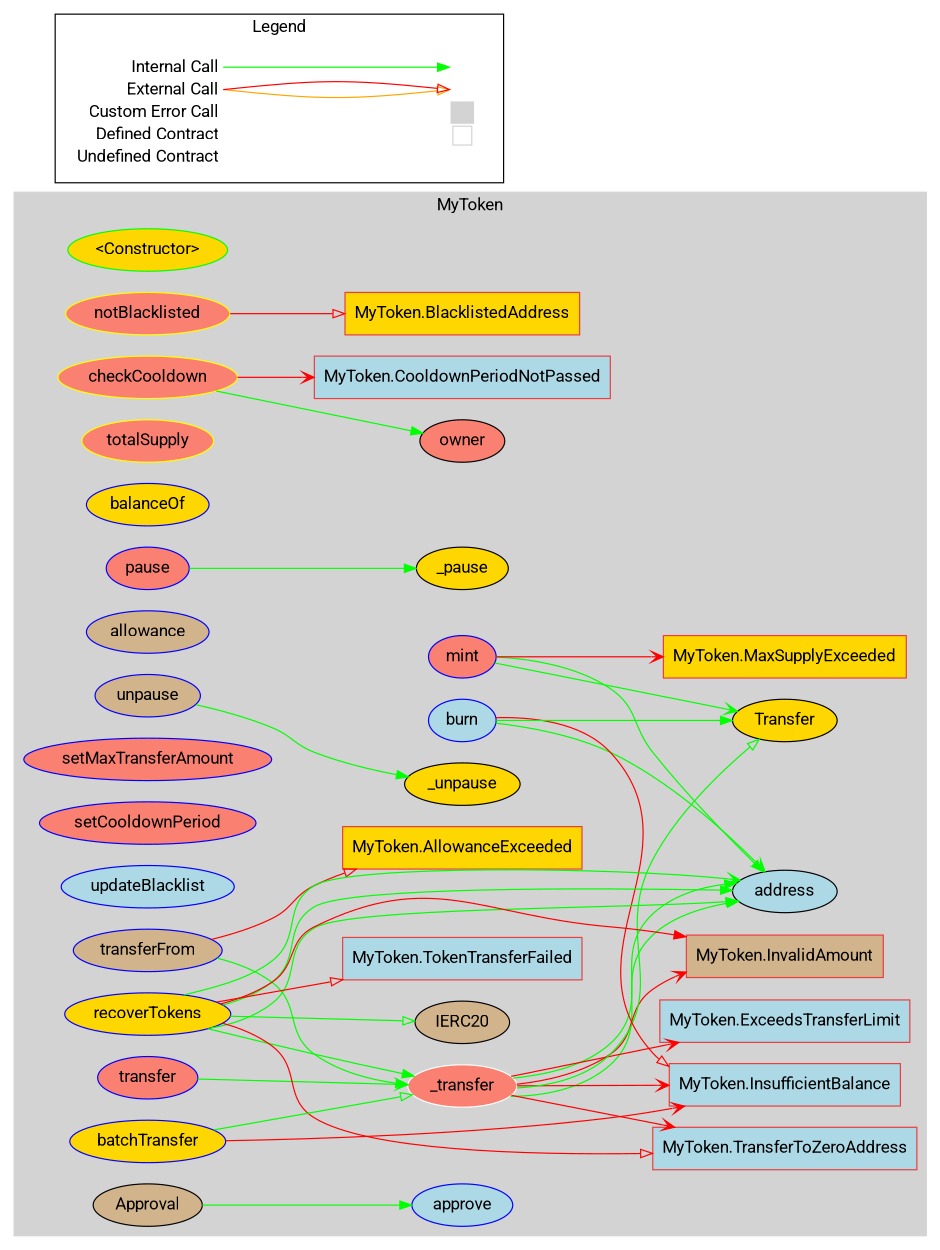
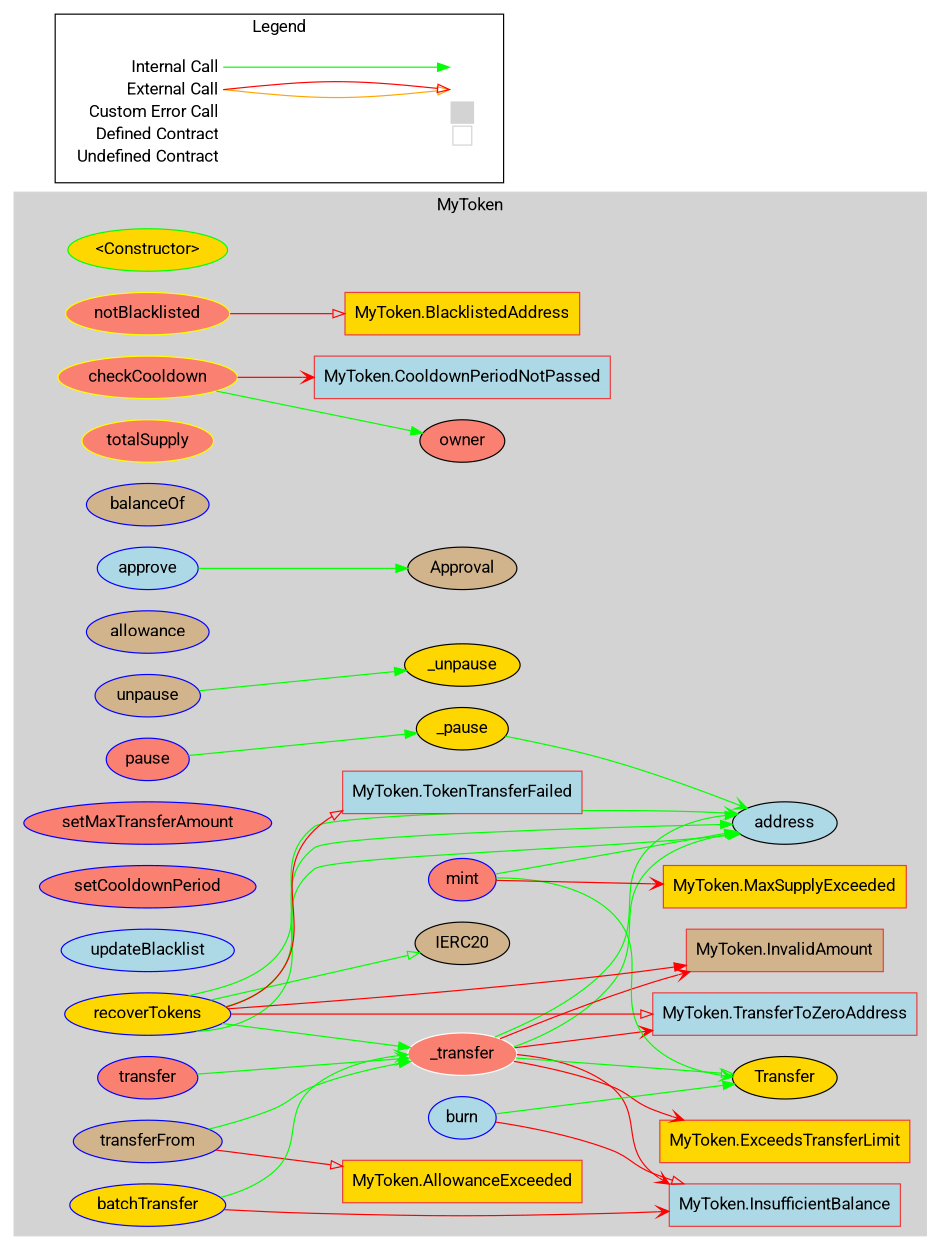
  digraph {
    compound=true
    fontname=Roboto
    rankdir=LR
    node [color=blue fillcolor=salmon fontname=Roboto style=filled]
    edge [arrowhead=normal color=green fontname=Roboto]
    n1 [color=green fillcolor=gold label="<Constructor>"]
    n2 [color=yellow label=notBlacklisted]
    n3 [color=yellow label=checkCooldown]
    n4 [color=yellow label=totalSupply]
-   n5 [fillcolor=gold label=balanceOf]
+   n5 [fillcolor=tan label=balanceOf]
    n6 [color=white label=_transfer]
    n7 [label=transfer]
    n8 [fillcolor=tan label=allowance]
    n9 [fillcolor=lightblue label=approve]
    n10 [fillcolor=tan label=transferFrom]
    n11 [label=mint]
    n12 [fillcolor=lightblue label=burn]
    n13 [label=setMaxTransferAmount]
    n14 [label=setCooldownPeriod]
    n15 [fillcolor=lightblue label=updateBlacklist]
    n16 [label=pause]
    n17 [fillcolor=tan label=unpause]
    n18 [fillcolor=gold label=recoverTokens]
    n19 [fillcolor=gold label=batchTransfer]
    "MyToken.BlacklistedAddress" [color=brown2 fillcolor=gold shape=box]
    n21 [label=owner color=""]
    "MyToken.CooldownPeriodNotPassed" [color=brown2 fillcolor=lightblue shape=box]
    n23 [fillcolor=lightblue label=address color=""]
    "MyToken.TransferToZeroAddress" [color=brown2 fillcolor=lightblue shape=box]
    "MyToken.InvalidAmount" [color=brown2 fillcolor=tan shape=box]
-   "MyToken.ExceedsTransferLimit" [color=brown2 fillcolor=lightblue shape=box]
+   "MyToken.ExceedsTransferLimit" [color=brown2 fillcolor=gold shape=box]
    "MyToken.InsufficientBalance" [color=brown2 fillcolor=lightblue shape=box]
    n28 [fillcolor=gold label=Transfer color=""]
    n29 [fillcolor=tan label=Approval color=""]
    "MyToken.AllowanceExceeded" [color=brown2 fillcolor=gold shape=box]
    "MyToken.MaxSupplyExceeded" [color=brown2 fillcolor=gold shape=box]
    n32 [fillcolor=gold label=_pause color=""]
    n33 [fillcolor=gold label=_unpause color=""]
    n34 [fillcolor=tan label=IERC20 color=""]
    "MyToken.TokenTransferFailed" [color=brown2 fillcolor=lightblue shape=box]
    n36 [label=<<table border="0" cellpadding="2" cellspacing="0" cellborder="0">   <tr><td align="right" port="i1">Internal Call</td></tr>   <tr><td align="right" port="i2">External Call</td></tr>   <tr><td align="right" port="i2">Custom Error Call</td></tr>   <tr><td align="right" port="i3">Defined Contract</td></tr>   <tr><td align="right" port="i4">Undefined Contract</td></tr>   </table>> shape=plaintext color="" fillcolor="" style=""]
    n37 [label=<<table border="0" cellpadding="2" cellspacing="0" cellborder="0">   <tr><td port="i1">&nbsp;&nbsp;&nbsp;</td></tr>   <tr><td port="i2">&nbsp;&nbsp;&nbsp;</td></tr>   <tr><td port="i3" bgcolor="lightgray">&nbsp;&nbsp;&nbsp;</td></tr>   <tr><td port="i4">     <table border="1" cellborder="0" cellspacing="0" cellpadding="7" color="lightgray">       <tr>        <td></td>       </tr>      </table>   </td></tr>   </table>> shape=plaintext color="" fillcolor="" style=""]
    subgraph cluster_1 {
      bgcolor=lightgray
      color=lightgray
      label=MyToken
      style=filled
      n1
      n2
      n3
      n4
      n5
      n6
      n7
      n8
      n9
      n10
      n11
      n12
      n13
      n14
      n15
      n16
      n17
      n18
      n19
      "MyToken.BlacklistedAddress"
      n21
      "MyToken.CooldownPeriodNotPassed"
      n23
      "MyToken.TransferToZeroAddress"
      "MyToken.InvalidAmount"
      "MyToken.ExceedsTransferLimit"
      "MyToken.InsufficientBalance"
      n28
      n29
      "MyToken.AllowanceExceeded"
      "MyToken.MaxSupplyExceeded"
      n32
      n33
      n34
      "MyToken.TokenTransferFailed"
    }
    subgraph cluster_2 {
      label=Legend
      n36
      n37
    }
    n2 -> "MyToken.BlacklistedAddress" [arrowhead=onormal color=red]
    n3 -> n21
    n3 -> "MyToken.CooldownPeriodNotPassed" [arrowhead=vee color=red]
    n6 -> n23
    n6 -> n23
    n6 -> "MyToken.TransferToZeroAddress" [arrowhead=vee color=red]
    n6 -> "MyToken.InvalidAmount" [arrowhead=vee color=red]
    n6 -> "MyToken.ExceedsTransferLimit" [arrowhead=vee color=red]
    n6 -> "MyToken.InsufficientBalance" [arrowhead=vee color=red]
    n6 -> n28 [arrowhead=onormal]
    n7 -> n6 [arrowhead=vee]
-   n29 -> n9
+   n9 -> n29
    n10 -> n6
    n10 -> "MyToken.AllowanceExceeded" [arrowhead=onormal color=red]
    n11 -> n23
    n11 -> n28 [arrowhead=vee]
    n11 -> "MyToken.MaxSupplyExceeded" [arrowhead=vee color=red]
-   n12 -> n23 [arrowhead=vee]
+   n32 -> n23 [arrowhead=vee]
    n12 -> "MyToken.InsufficientBalance" [arrowhead=onormal color=red]
    n12 -> n28
    n16 -> n32
    n17 -> n33
    n18 -> n6
    n18 -> n23
    n18 -> n23
    n18 -> n23 [arrowhead=vee]
    n18 -> "MyToken.TransferToZeroAddress" [arrowhead=onormal color=red]
    n18 -> "MyToken.InvalidAmount" [color=red]
    n18 -> n34 [arrowhead=onormal]
    n18 -> "MyToken.TokenTransferFailed" [arrowhead=onormal color=red]
-   n19 -> n6 [arrowhead=onormal]
+   n19 -> n6 [arrowhead=vee]
    n19 -> "MyToken.InsufficientBalance" [arrowhead=vee color=red]
    n36 -> n37 [headport="i1:w" tailport="i1:e"]
    n36 -> n37 [arrowhead=onormal color=orange headport="i2:w" tailport="i2:e"]
    n36 -> n37 [arrowhead=onormal color=red headport="i2:w" tailport="i2:e"]
  }
